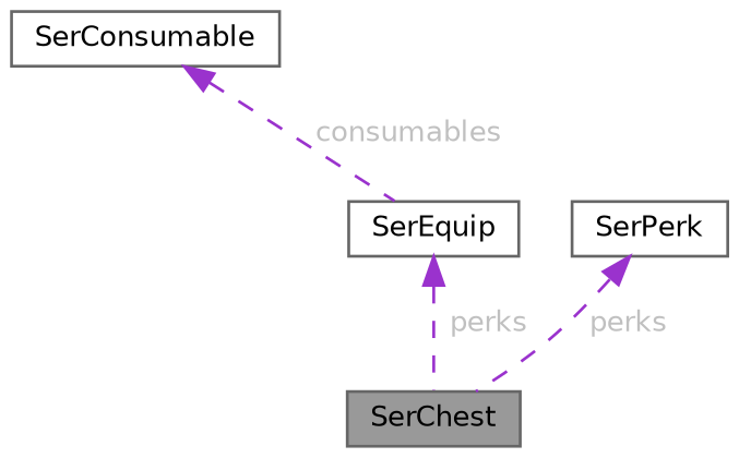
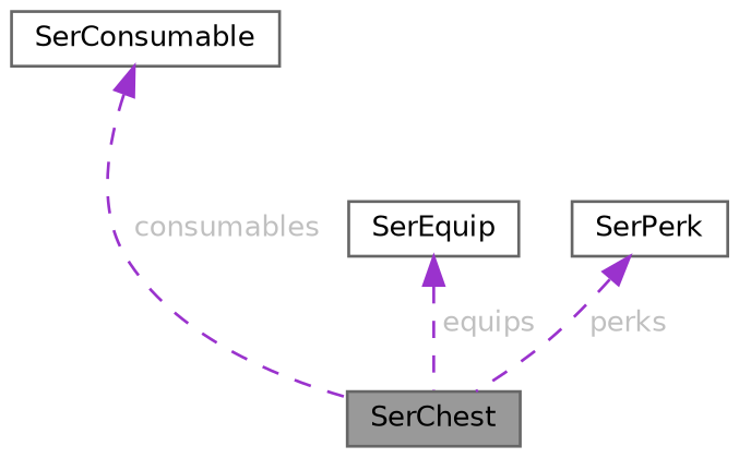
  digraph {
    node [color=gray40 fillcolor=white fontname=Helvetica fontsize=10 shape=box style=filled]
    edge [color=darkorchid3 dir=back fontcolor=grey fontname=Helvetica fontsize=10 labelfontname=Helvetica labelfontsize=10 style=dashed]
    n1 [fillcolor=grey60 fontcolor=black height=0.2 label=SerChest width=0.4]
    n2 [height=0.2 label=SerConsumable width=0.4]
    n3 [height=0.2 label=SerEquip width=0.4]
    n4 [height=0.2 label=SerPerk width=0.4]
-   n2 -> n3 [label=" consumables"]
-   n3 -> n1 [label=" perks"]
+   n2 -> n1 [label=" consumables"]
+   n3 -> n1 [label=" equips"]
    n4 -> n1 [label=" perks"]
  }
